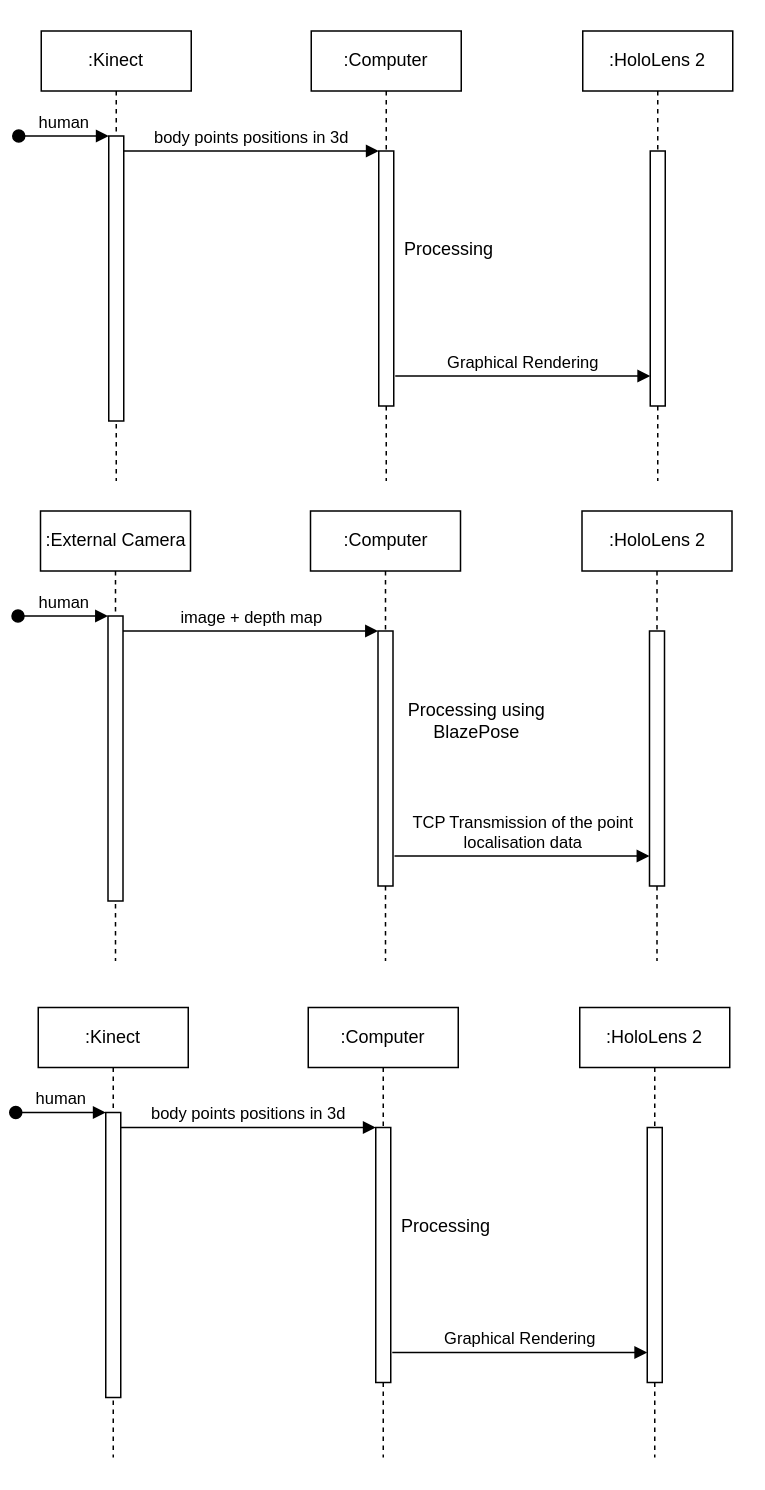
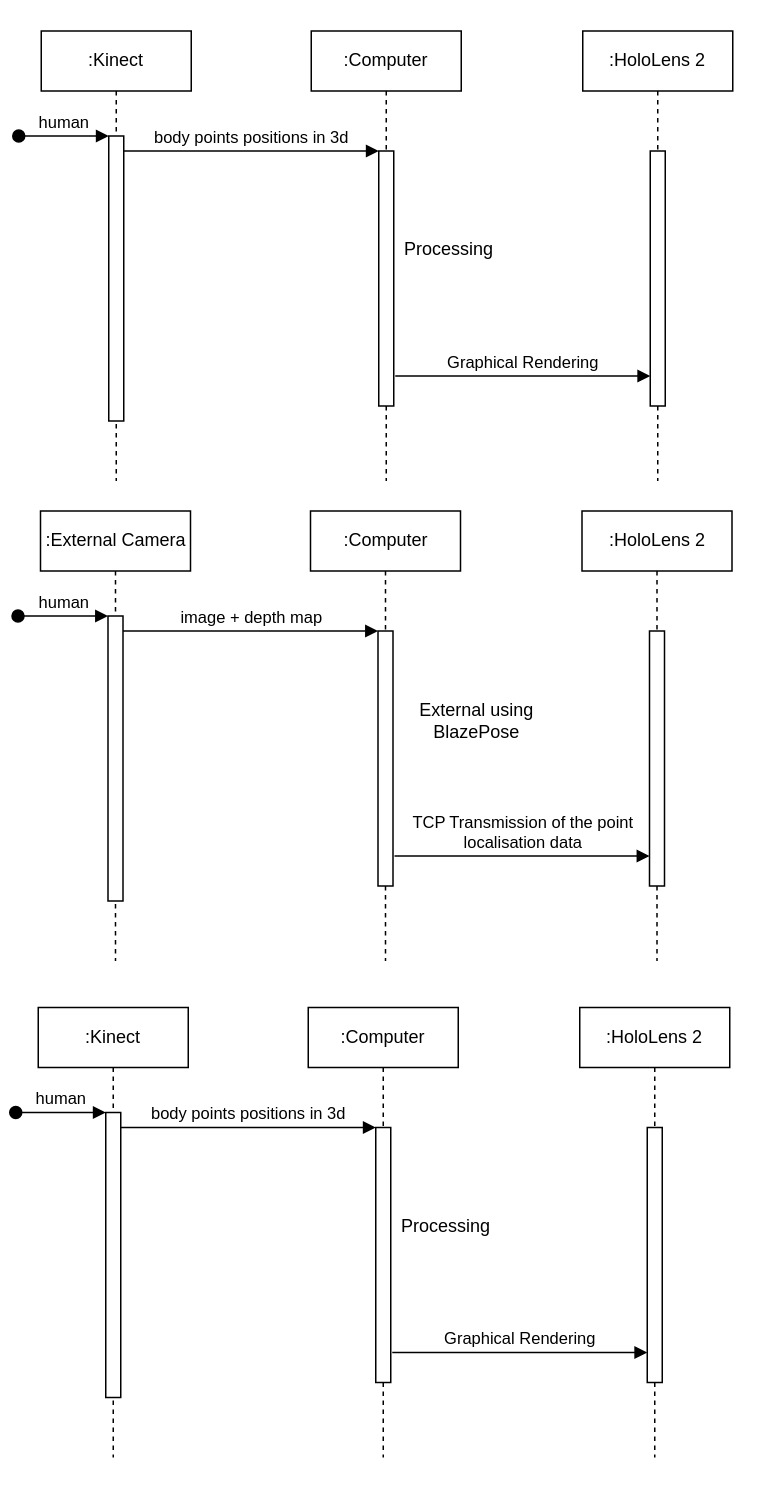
  <mxCell id="0" />
  <mxCell id="1" parent="0" />
  <mxCell id="2" value=":Kinect" style="shape=umlLifeline;perimeter=lifelinePerimeter;whiteSpace=wrap;html=1;container=0;dropTarget=0;collapsible=0;recursiveResize=0;outlineConnect=0;portConstraint=eastwest;newEdgeStyle={&quot;edgeStyle&quot;:&quot;elbowEdgeStyle&quot;,&quot;elbow&quot;:&quot;vertical&quot;,&quot;curved&quot;:0,&quot;rounded&quot;:0};" parent="1" vertex="1"><mxGeometry x="22" y="20" width="100" height="300" as="geometry" /></mxCell>
  <mxCell id="3" value="" style="html=1;points=[];perimeter=orthogonalPerimeter;outlineConnect=0;targetShapes=umlLifeline;portConstraint=eastwest;newEdgeStyle={&quot;edgeStyle&quot;:&quot;elbowEdgeStyle&quot;,&quot;elbow&quot;:&quot;vertical&quot;,&quot;curved&quot;:0,&quot;rounded&quot;:0};" parent="2" vertex="1"><mxGeometry x="45" y="70" width="10" height="190" as="geometry" /></mxCell>
  <mxCell id="4" value="human" style="html=1;verticalAlign=bottom;startArrow=oval;endArrow=block;startSize=8;edgeStyle=elbowEdgeStyle;elbow=vertical;curved=0;rounded=0;" parent="2" target="3" edge="1"><mxGeometry relative="1" as="geometry"><mxPoint x="-15" y="70" as="sourcePoint" /></mxGeometry></mxCell>
  <mxCell id="5" value=":Computer" style="shape=umlLifeline;perimeter=lifelinePerimeter;whiteSpace=wrap;html=1;container=0;dropTarget=0;collapsible=0;recursiveResize=0;outlineConnect=0;portConstraint=eastwest;newEdgeStyle={&quot;edgeStyle&quot;:&quot;elbowEdgeStyle&quot;,&quot;elbow&quot;:&quot;vertical&quot;,&quot;curved&quot;:0,&quot;rounded&quot;:0};" parent="1" vertex="1"><mxGeometry x="202" y="20" width="100" height="300" as="geometry" /></mxCell>
  <mxCell id="6" value="" style="html=1;points=[];perimeter=orthogonalPerimeter;outlineConnect=0;targetShapes=umlLifeline;portConstraint=eastwest;newEdgeStyle={&quot;edgeStyle&quot;:&quot;elbowEdgeStyle&quot;,&quot;elbow&quot;:&quot;vertical&quot;,&quot;curved&quot;:0,&quot;rounded&quot;:0};" parent="5" vertex="1"><mxGeometry x="45" y="80" width="10" height="170" as="geometry" /></mxCell>
  <mxCell id="7" value="body points positions in 3d" style="html=1;verticalAlign=bottom;endArrow=block;edgeStyle=elbowEdgeStyle;elbow=vertical;curved=0;rounded=0;" parent="1" source="3" target="6" edge="1"><mxGeometry relative="1" as="geometry"><mxPoint x="177" y="110" as="sourcePoint" /><Array as="points"><mxPoint x="162" y="100" /></Array><mxPoint as="offset" /></mxGeometry></mxCell>
  <mxCell id="8" value=":HoloLens 2" style="shape=umlLifeline;perimeter=lifelinePerimeter;whiteSpace=wrap;html=1;container=0;dropTarget=0;collapsible=0;recursiveResize=0;outlineConnect=0;portConstraint=eastwest;newEdgeStyle={&quot;edgeStyle&quot;:&quot;elbowEdgeStyle&quot;,&quot;elbow&quot;:&quot;vertical&quot;,&quot;curved&quot;:0,&quot;rounded&quot;:0};" vertex="1" parent="1"><mxGeometry x="383" y="20" width="100" height="300" as="geometry" /></mxCell>
  <mxCell id="9" value="" style="html=1;points=[];perimeter=orthogonalPerimeter;outlineConnect=0;targetShapes=umlLifeline;portConstraint=eastwest;newEdgeStyle={&quot;edgeStyle&quot;:&quot;elbowEdgeStyle&quot;,&quot;elbow&quot;:&quot;vertical&quot;,&quot;curved&quot;:0,&quot;rounded&quot;:0};" vertex="1" parent="8"><mxGeometry x="45" y="80" width="10" height="170" as="geometry" /></mxCell>
  <mxCell id="10" value="Processing" style="text;html=1;strokeColor=none;fillColor=none;align=center;verticalAlign=middle;whiteSpace=wrap;rounded=0;flipV=1;direction=east;" vertex="1" parent="1"><mxGeometry x="264" y="151" width="60" height="30" as="geometry" /></mxCell>
  <mxCell id="11" value="Graphical Rendering" style="html=1;verticalAlign=bottom;endArrow=block;edgeStyle=elbowEdgeStyle;elbow=vertical;curved=0;rounded=0;" edge="1" parent="1"><mxGeometry relative="1" as="geometry"><mxPoint x="258" y="250" as="sourcePoint" /><Array as="points"><mxPoint x="343" y="250" /></Array><mxPoint x="428" y="250" as="targetPoint" /><mxPoint as="offset" /></mxGeometry></mxCell>
  <mxCell id="12" value=":External Camera" style="shape=umlLifeline;perimeter=lifelinePerimeter;whiteSpace=wrap;html=1;container=0;dropTarget=0;collapsible=0;recursiveResize=0;outlineConnect=0;portConstraint=eastwest;newEdgeStyle={&quot;edgeStyle&quot;:&quot;elbowEdgeStyle&quot;,&quot;elbow&quot;:&quot;vertical&quot;,&quot;curved&quot;:0,&quot;rounded&quot;:0};" vertex="1" parent="1"><mxGeometry x="21.5" y="340" width="100" height="300" as="geometry" /></mxCell>
  <mxCell id="13" value="" style="html=1;points=[];perimeter=orthogonalPerimeter;outlineConnect=0;targetShapes=umlLifeline;portConstraint=eastwest;newEdgeStyle={&quot;edgeStyle&quot;:&quot;elbowEdgeStyle&quot;,&quot;elbow&quot;:&quot;vertical&quot;,&quot;curved&quot;:0,&quot;rounded&quot;:0};" vertex="1" parent="12"><mxGeometry x="45" y="70" width="10" height="190" as="geometry" /></mxCell>
  <mxCell id="14" value="human" style="html=1;verticalAlign=bottom;startArrow=oval;endArrow=block;startSize=8;edgeStyle=elbowEdgeStyle;elbow=vertical;curved=0;rounded=0;" edge="1" parent="12" target="13"><mxGeometry relative="1" as="geometry"><mxPoint x="-15" y="70" as="sourcePoint" /></mxGeometry></mxCell>
  <mxCell id="15" value=":Computer" style="shape=umlLifeline;perimeter=lifelinePerimeter;whiteSpace=wrap;html=1;container=0;dropTarget=0;collapsible=0;recursiveResize=0;outlineConnect=0;portConstraint=eastwest;newEdgeStyle={&quot;edgeStyle&quot;:&quot;elbowEdgeStyle&quot;,&quot;elbow&quot;:&quot;vertical&quot;,&quot;curved&quot;:0,&quot;rounded&quot;:0};" vertex="1" parent="1"><mxGeometry x="201.5" y="340" width="100" height="300" as="geometry" /></mxCell>
  <mxCell id="16" value="" style="html=1;points=[];perimeter=orthogonalPerimeter;outlineConnect=0;targetShapes=umlLifeline;portConstraint=eastwest;newEdgeStyle={&quot;edgeStyle&quot;:&quot;elbowEdgeStyle&quot;,&quot;elbow&quot;:&quot;vertical&quot;,&quot;curved&quot;:0,&quot;rounded&quot;:0};" vertex="1" parent="15"><mxGeometry x="45" y="80" width="10" height="170" as="geometry" /></mxCell>
  <mxCell id="17" value="image + depth map" style="html=1;verticalAlign=bottom;endArrow=block;edgeStyle=elbowEdgeStyle;elbow=vertical;curved=0;rounded=0;" edge="1" parent="1" source="13" target="16"><mxGeometry relative="1" as="geometry"><mxPoint x="176.5" y="430" as="sourcePoint" /><Array as="points"><mxPoint x="161.5" y="420" /></Array><mxPoint as="offset" /></mxGeometry></mxCell>
  <mxCell id="18" value=":HoloLens 2" style="shape=umlLifeline;perimeter=lifelinePerimeter;whiteSpace=wrap;html=1;container=0;dropTarget=0;collapsible=0;recursiveResize=0;outlineConnect=0;portConstraint=eastwest;newEdgeStyle={&quot;edgeStyle&quot;:&quot;elbowEdgeStyle&quot;,&quot;elbow&quot;:&quot;vertical&quot;,&quot;curved&quot;:0,&quot;rounded&quot;:0};" vertex="1" parent="1"><mxGeometry x="382.5" y="340" width="100" height="300" as="geometry" /></mxCell>
  <mxCell id="19" value="" style="html=1;points=[];perimeter=orthogonalPerimeter;outlineConnect=0;targetShapes=umlLifeline;portConstraint=eastwest;newEdgeStyle={&quot;edgeStyle&quot;:&quot;elbowEdgeStyle&quot;,&quot;elbow&quot;:&quot;vertical&quot;,&quot;curved&quot;:0,&quot;rounded&quot;:0};" vertex="1" parent="18"><mxGeometry x="45" y="80" width="10" height="170" as="geometry" /></mxCell>
- <mxCell id="20" value="Processing using BlazePose" style="text;html=1;strokeColor=none;fillColor=none;align=center;verticalAlign=middle;whiteSpace=wrap;rounded=0;flipV=1;direction=east;" vertex="1" parent="1"><mxGeometry x="251.5" y="451" width="120.5" height="57" as="geometry" /></mxCell>
+ <mxCell id="20" value="External using BlazePose" style="text;html=1;strokeColor=none;fillColor=none;align=center;verticalAlign=middle;whiteSpace=wrap;rounded=0;flipV=1;direction=east;" vertex="1" parent="1"><mxGeometry x="251.5" y="451" width="120.5" height="57" as="geometry" /></mxCell>
  <mxCell id="21" value="&lt;div&gt;TCP Transmission of the point&lt;/div&gt;&lt;div&gt;localisation data&lt;br&gt;&lt;/div&gt;" style="html=1;verticalAlign=bottom;endArrow=block;edgeStyle=elbowEdgeStyle;elbow=vertical;curved=0;rounded=0;" edge="1" parent="1"><mxGeometry relative="1" as="geometry"><mxPoint x="257.5" y="570" as="sourcePoint" /><Array as="points"><mxPoint x="342.5" y="570" /></Array><mxPoint x="427.5" y="570" as="targetPoint" /><mxPoint as="offset" /></mxGeometry></mxCell>
  <mxCell id="22" value=":Kinect" style="shape=umlLifeline;perimeter=lifelinePerimeter;whiteSpace=wrap;html=1;container=0;dropTarget=0;collapsible=0;recursiveResize=0;outlineConnect=0;portConstraint=eastwest;newEdgeStyle={&quot;edgeStyle&quot;:&quot;elbowEdgeStyle&quot;,&quot;elbow&quot;:&quot;vertical&quot;,&quot;curved&quot;:0,&quot;rounded&quot;:0};" vertex="1" parent="1"><mxGeometry x="20" y="671" width="100" height="300" as="geometry" /></mxCell>
  <mxCell id="23" value="" style="html=1;points=[];perimeter=orthogonalPerimeter;outlineConnect=0;targetShapes=umlLifeline;portConstraint=eastwest;newEdgeStyle={&quot;edgeStyle&quot;:&quot;elbowEdgeStyle&quot;,&quot;elbow&quot;:&quot;vertical&quot;,&quot;curved&quot;:0,&quot;rounded&quot;:0};" vertex="1" parent="22"><mxGeometry x="45" y="70" width="10" height="190" as="geometry" /></mxCell>
  <mxCell id="24" value="human" style="html=1;verticalAlign=bottom;startArrow=oval;endArrow=block;startSize=8;edgeStyle=elbowEdgeStyle;elbow=vertical;curved=0;rounded=0;" edge="1" parent="22" target="23"><mxGeometry relative="1" as="geometry"><mxPoint x="-15" y="70" as="sourcePoint" /></mxGeometry></mxCell>
  <mxCell id="25" value=":Computer" style="shape=umlLifeline;perimeter=lifelinePerimeter;whiteSpace=wrap;html=1;container=0;dropTarget=0;collapsible=0;recursiveResize=0;outlineConnect=0;portConstraint=eastwest;newEdgeStyle={&quot;edgeStyle&quot;:&quot;elbowEdgeStyle&quot;,&quot;elbow&quot;:&quot;vertical&quot;,&quot;curved&quot;:0,&quot;rounded&quot;:0};" vertex="1" parent="1"><mxGeometry x="200" y="671" width="100" height="300" as="geometry" /></mxCell>
  <mxCell id="26" value="" style="html=1;points=[];perimeter=orthogonalPerimeter;outlineConnect=0;targetShapes=umlLifeline;portConstraint=eastwest;newEdgeStyle={&quot;edgeStyle&quot;:&quot;elbowEdgeStyle&quot;,&quot;elbow&quot;:&quot;vertical&quot;,&quot;curved&quot;:0,&quot;rounded&quot;:0};" vertex="1" parent="25"><mxGeometry x="45" y="80" width="10" height="170" as="geometry" /></mxCell>
  <mxCell id="27" value="body points positions in 3d" style="html=1;verticalAlign=bottom;endArrow=block;edgeStyle=elbowEdgeStyle;elbow=vertical;curved=0;rounded=0;" edge="1" parent="1" source="23" target="26"><mxGeometry relative="1" as="geometry"><mxPoint x="175" y="761" as="sourcePoint" /><Array as="points"><mxPoint x="160" y="751" /></Array><mxPoint as="offset" /></mxGeometry></mxCell>
  <mxCell id="28" value=":HoloLens 2" style="shape=umlLifeline;perimeter=lifelinePerimeter;whiteSpace=wrap;html=1;container=0;dropTarget=0;collapsible=0;recursiveResize=0;outlineConnect=0;portConstraint=eastwest;newEdgeStyle={&quot;edgeStyle&quot;:&quot;elbowEdgeStyle&quot;,&quot;elbow&quot;:&quot;vertical&quot;,&quot;curved&quot;:0,&quot;rounded&quot;:0};" vertex="1" parent="1"><mxGeometry x="381" y="671" width="100" height="300" as="geometry" /></mxCell>
  <mxCell id="29" value="" style="html=1;points=[];perimeter=orthogonalPerimeter;outlineConnect=0;targetShapes=umlLifeline;portConstraint=eastwest;newEdgeStyle={&quot;edgeStyle&quot;:&quot;elbowEdgeStyle&quot;,&quot;elbow&quot;:&quot;vertical&quot;,&quot;curved&quot;:0,&quot;rounded&quot;:0};" vertex="1" parent="28"><mxGeometry x="45" y="80" width="10" height="170" as="geometry" /></mxCell>
  <mxCell id="30" value="Processing" style="text;html=1;strokeColor=none;fillColor=none;align=center;verticalAlign=middle;whiteSpace=wrap;rounded=0;flipV=1;direction=east;" vertex="1" parent="1"><mxGeometry x="262" y="802" width="60" height="30" as="geometry" /></mxCell>
  <mxCell id="31" value="Graphical Rendering" style="html=1;verticalAlign=bottom;endArrow=block;edgeStyle=elbowEdgeStyle;elbow=vertical;curved=0;rounded=0;" edge="1" parent="1"><mxGeometry relative="1" as="geometry"><mxPoint x="256" y="901" as="sourcePoint" /><Array as="points"><mxPoint x="341" y="901" /></Array><mxPoint x="426" y="901" as="targetPoint" /><mxPoint as="offset" /></mxGeometry></mxCell>
